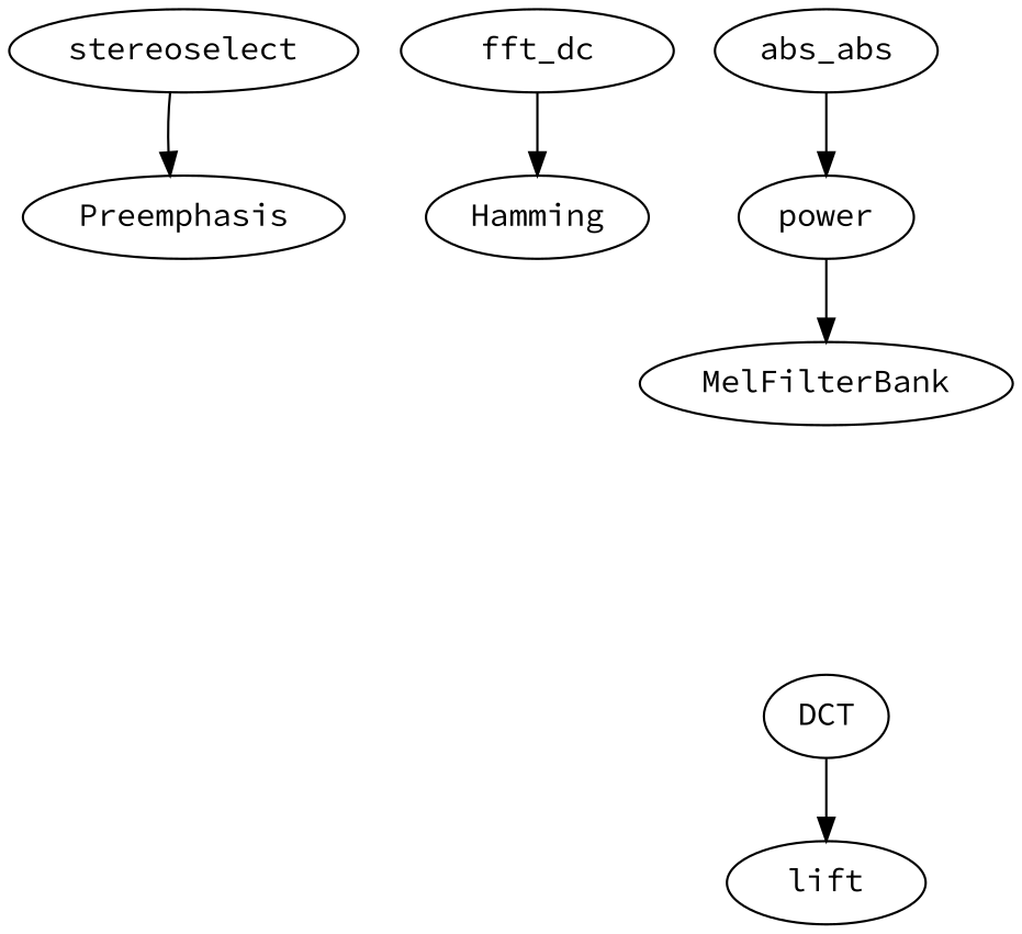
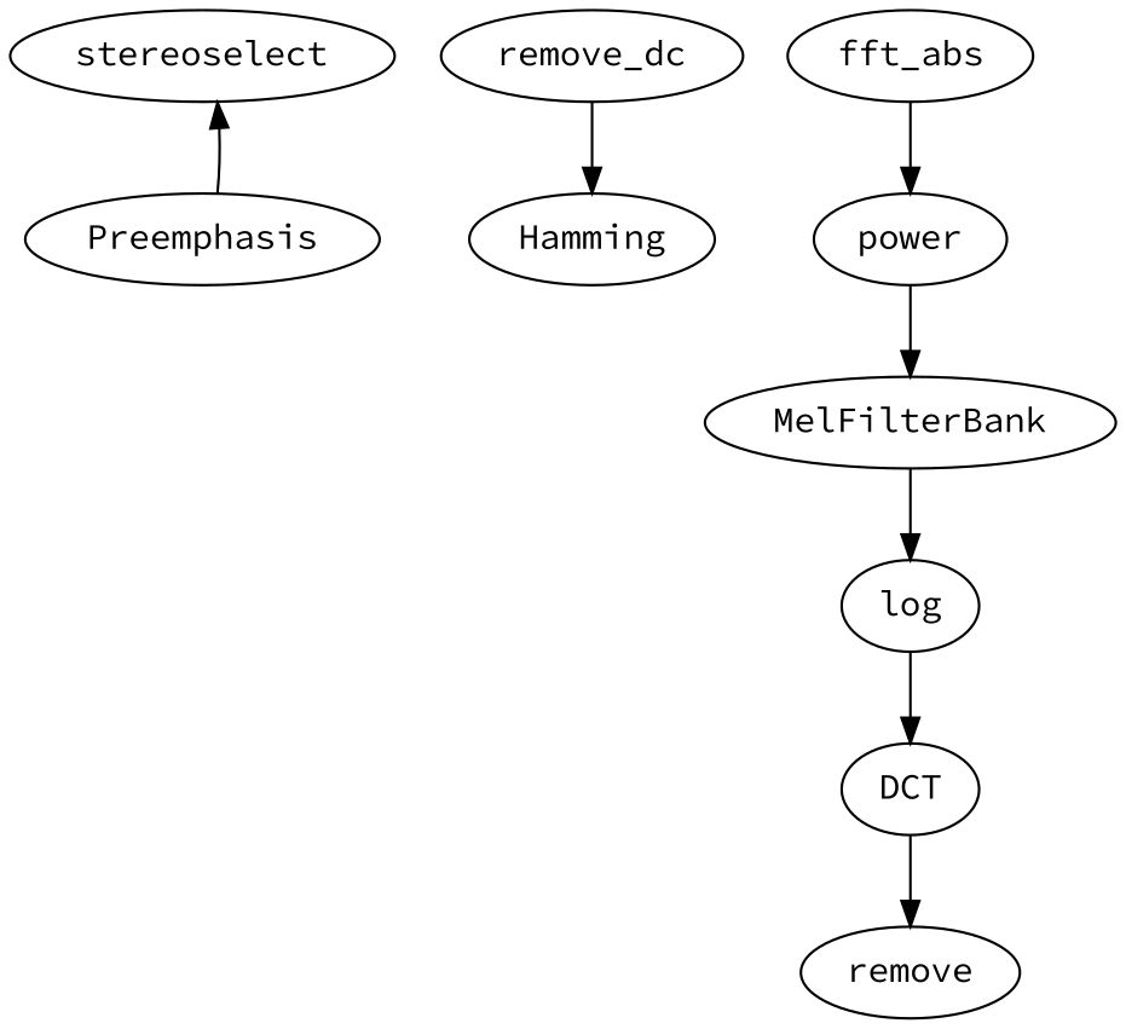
  digraph {
    fontname="Source Code Pro"
    rankdir=TB
    node [fontname="Source Code Pro"]
    edge [fontname="Source Code Pro"]
    n1 [label=stereoselect]
    n2 [label=Preemphasis]
-   n3 [label=fft_dc]
+   n3 [label=remove_dc]
    n4 [label=Hamming]
-   n5 [label=abs_abs]
+   n5 [label=fft_abs]
    n6 [label=power]
    n7 [label=MelFilterBank]
+   n8 [label=log]
    n9 [label=DCT]
-   n10 [label=lift]
-   n1 -> n2
+   n10 [label=remove]
+   n2 -> n1
    n3 -> n4
    n5 -> n6
    n6 -> n7
+   n7 -> n8
+   n8 -> n9
    n9 -> n10
  }
